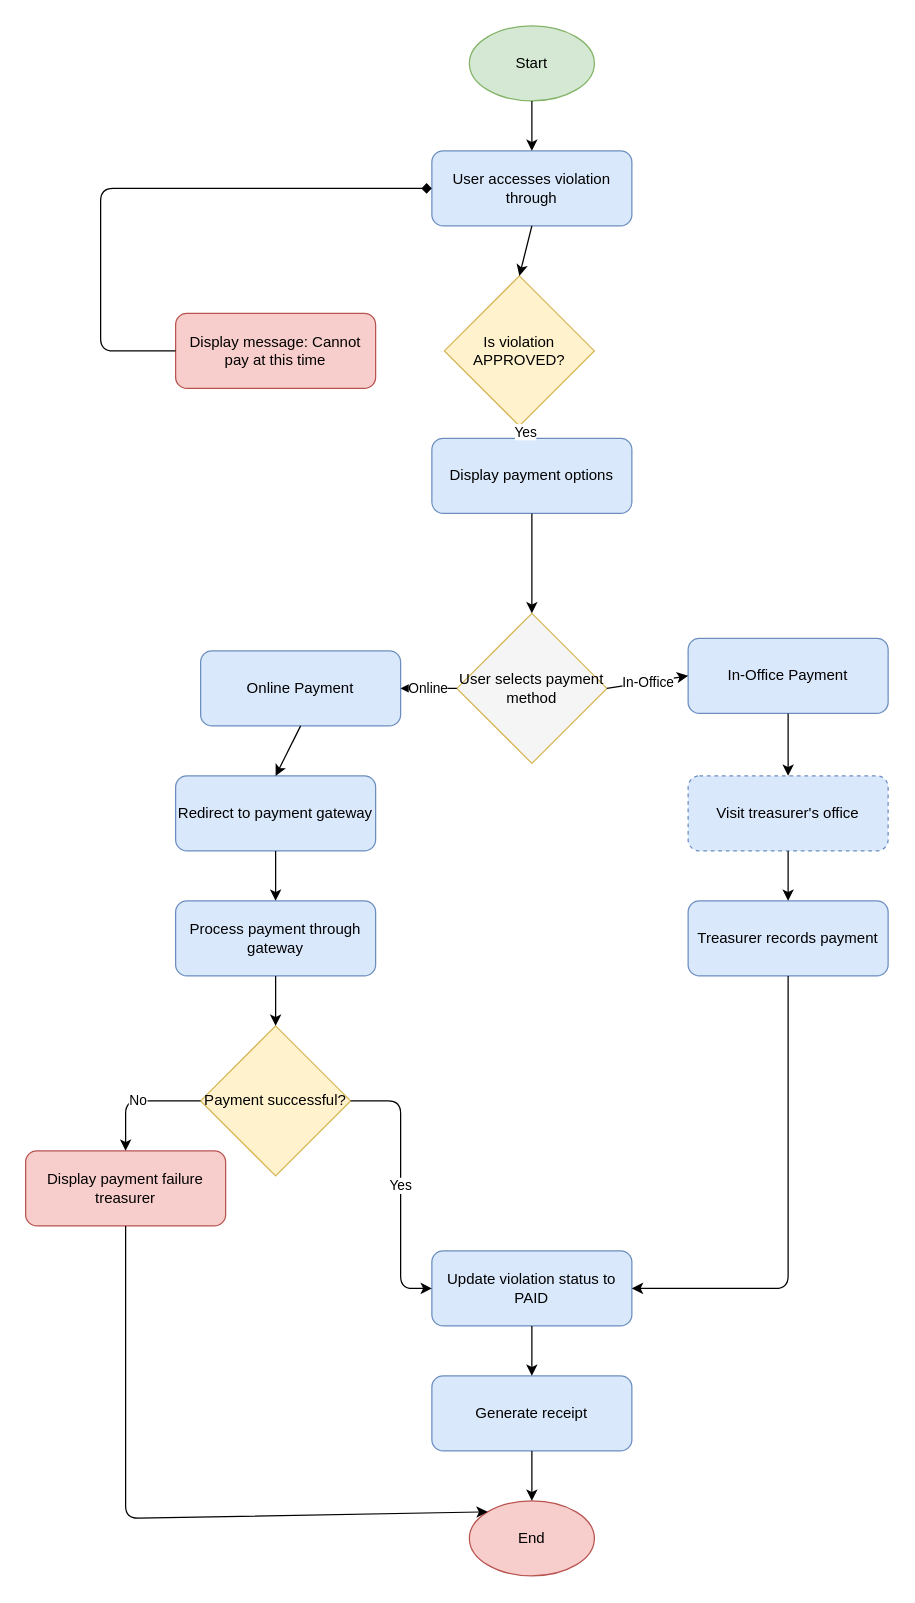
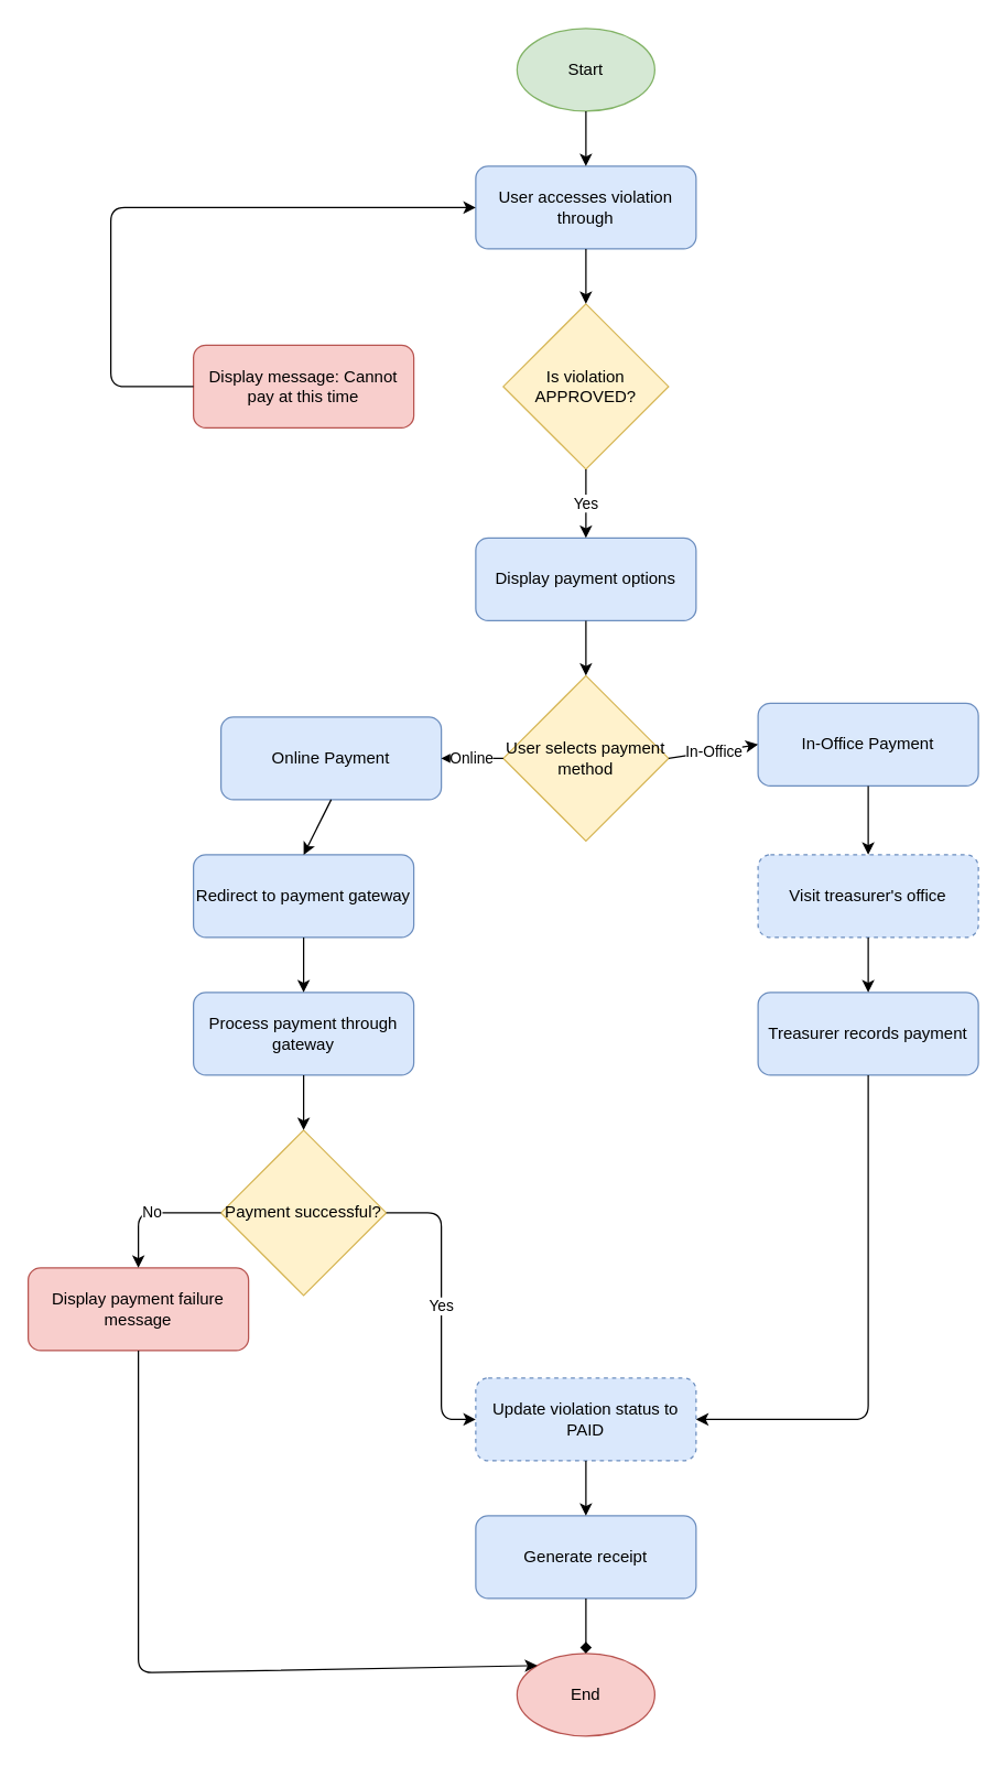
  <mxCell id="0" />
  <mxCell id="1" parent="0" />
  <mxCell id="2" value="Start" style="ellipse;whiteSpace=wrap;html=1;fillColor=#d5e8d4;strokeColor=#82b366;" vertex="1" parent="1"><mxGeometry x="375" y="20" width="100" height="60" as="geometry" /></mxCell>
  <mxCell id="3" value="User accesses violation through" style="rounded=1;whiteSpace=wrap;html=1;fillColor=#dae8fc;strokeColor=#6c8ebf;" vertex="1" parent="1"><mxGeometry x="345" y="120" width="160" height="60" as="geometry" /></mxCell>
- <mxCell id="4" value="Is violation APPROVED?" style="rhombus;whiteSpace=wrap;html=1;fillColor=#fff2cc;strokeColor=#d6b656;" vertex="1" parent="1"><mxGeometry x="355" y="220" width="120" height="120" as="geometry" /></mxCell>
+ <mxCell id="4" value="Is violation APPROVED?" style="rhombus;whiteSpace=wrap;html=1;fillColor=#fff2cc;strokeColor=#d6b656;" vertex="1" parent="1"><mxGeometry x="365" y="220" width="120" height="120" as="geometry" /></mxCell>
  <mxCell id="5" value="Display message: Cannot pay at this time" style="rounded=1;whiteSpace=wrap;html=1;fillColor=#f8cecc;strokeColor=#b85450;" vertex="1" parent="1"><mxGeometry x="140" y="250" width="160" height="60" as="geometry" /></mxCell>
- <mxCell id="6" value="Display payment options" style="rounded=1;whiteSpace=wrap;html=1;fillColor=#dae8fc;strokeColor=#6c8ebf;" vertex="1" parent="1"><mxGeometry x="345" y="350" width="160" height="60" as="geometry" /></mxCell>
- <mxCell id="7" value="User selects payment method" style="rhombus;whiteSpace=wrap;html=1;fillColor=#f5f5f5;strokeColor=#d6b656;" vertex="1" parent="1"><mxGeometry x="365" y="490" width="120" height="120" as="geometry" /></mxCell>
+ <mxCell id="6" value="Display payment options" style="rounded=1;whiteSpace=wrap;html=1;fillColor=#dae8fc;strokeColor=#6c8ebf;" vertex="1" parent="1"><mxGeometry x="345" y="390" width="160" height="60" as="geometry" /></mxCell>
+ <mxCell id="7" value="User selects payment method" style="rhombus;whiteSpace=wrap;html=1;fillColor=#fff2cc;strokeColor=#d6b656;" vertex="1" parent="1"><mxGeometry x="365" y="490" width="120" height="120" as="geometry" /></mxCell>
  <mxCell id="8" value="Online Payment" style="rounded=1;whiteSpace=wrap;html=1;fillColor=#dae8fc;strokeColor=#6c8ebf;" vertex="1" parent="1"><mxGeometry x="160" y="520" width="160" height="60" as="geometry" /></mxCell>
  <mxCell id="9" value="In-Office Payment" style="rounded=1;whiteSpace=wrap;html=1;fillColor=#dae8fc;strokeColor=#6c8ebf;" vertex="1" parent="1"><mxGeometry x="550" y="510" width="160" height="60" as="geometry" /></mxCell>
  <mxCell id="10" value="Redirect to payment gateway" style="rounded=1;whiteSpace=wrap;html=1;fillColor=#dae8fc;strokeColor=#6c8ebf;" vertex="1" parent="1"><mxGeometry x="140" y="620" width="160" height="60" as="geometry" /></mxCell>
  <mxCell id="11" value="Visit treasurer's office" style="rounded=1;whiteSpace=wrap;html=1;fillColor=#dae8fc;strokeColor=#6c8ebf;dashed=1;" vertex="1" parent="1"><mxGeometry x="550" y="620" width="160" height="60" as="geometry" /></mxCell>
  <mxCell id="12" value="Process payment through gateway" style="rounded=1;whiteSpace=wrap;html=1;fillColor=#dae8fc;strokeColor=#6c8ebf;" vertex="1" parent="1"><mxGeometry x="140" y="720" width="160" height="60" as="geometry" /></mxCell>
  <mxCell id="13" value="Treasurer records payment" style="rounded=1;whiteSpace=wrap;html=1;fillColor=#dae8fc;strokeColor=#6c8ebf;" vertex="1" parent="1"><mxGeometry x="550" y="720" width="160" height="60" as="geometry" /></mxCell>
  <mxCell id="14" value="Payment successful?" style="rhombus;whiteSpace=wrap;html=1;fillColor=#fff2cc;strokeColor=#d6b656;" vertex="1" parent="1"><mxGeometry x="160" y="820" width="120" height="120" as="geometry" /></mxCell>
- <mxCell id="15" value="Display payment failure treasurer" style="rounded=1;whiteSpace=wrap;html=1;fillColor=#f8cecc;strokeColor=#b85450;" vertex="1" parent="1"><mxGeometry x="20" y="920" width="160" height="60" as="geometry" /></mxCell>
- <mxCell id="16" value="Update violation status to PAID" style="rounded=1;whiteSpace=wrap;html=1;fillColor=#dae8fc;strokeColor=#6c8ebf;" vertex="1" parent="1"><mxGeometry x="345" y="1000" width="160" height="60" as="geometry" /></mxCell>
+ <mxCell id="15" value="Display payment failure message" style="rounded=1;whiteSpace=wrap;html=1;fillColor=#f8cecc;strokeColor=#b85450;" vertex="1" parent="1"><mxGeometry x="20" y="920" width="160" height="60" as="geometry" /></mxCell>
+ <mxCell id="16" value="Update violation status to PAID" style="rounded=1;whiteSpace=wrap;html=1;fillColor=#dae8fc;strokeColor=#6c8ebf;dashed=1;" vertex="1" parent="1"><mxGeometry x="345" y="1000" width="160" height="60" as="geometry" /></mxCell>
  <mxCell id="17" value="Generate receipt" style="rounded=1;whiteSpace=wrap;html=1;fillColor=#dae8fc;strokeColor=#6c8ebf;" vertex="1" parent="1"><mxGeometry x="345" y="1100" width="160" height="60" as="geometry" /></mxCell>
  <mxCell id="18" value="End" style="ellipse;whiteSpace=wrap;html=1;fillColor=#f8cecc;strokeColor=#b85450;" vertex="1" parent="1"><mxGeometry x="375" y="1200" width="100" height="60" as="geometry" /></mxCell>
  <mxCell id="19" value="" style="endArrow=classic;html=1;exitX=0.5;exitY=1;exitDx=0;exitDy=0;entryX=0.5;entryY=0;entryDx=0;entryDy=0;" edge="1" parent="1" source="2" target="3"><mxGeometry width="50" height="50" relative="1" as="geometry"><mxPoint x="400" y="430" as="sourcePoint" /><mxPoint x="450" y="380" as="targetPoint" /></mxGeometry></mxCell>
  <mxCell id="20" value="" style="endArrow=classic;html=1;exitX=0.5;exitY=1;exitDx=0;exitDy=0;entryX=0.5;entryY=0;entryDx=0;entryDy=0;" edge="1" parent="1" source="3" target="4"><mxGeometry width="50" height="50" relative="1" as="geometry"><mxPoint x="400" y="430" as="sourcePoint" /><mxPoint x="450" y="380" as="targetPoint" /></mxGeometry></mxCell>
  <mxCell id="21" value="Yes" style="endArrow=classic;html=1;exitX=0.5;exitY=1;exitDx=0;exitDy=0;entryX=0.5;entryY=0;entryDx=0;entryDy=0;" edge="1" parent="1" source="4" target="6"><mxGeometry width="50" height="50" relative="1" as="geometry"><mxPoint x="400" y="430" as="sourcePoint" /><mxPoint x="450" y="380" as="targetPoint" /></mxGeometry></mxCell>
  <mxCell id="22" value="" style="endArrow=classic;html=1;exitX=0.5;exitY=1;exitDx=0;exitDy=0;entryX=0.5;entryY=0;entryDx=0;entryDy=0;" edge="1" parent="1" source="6" target="7"><mxGeometry width="50" height="50" relative="1" as="geometry"><mxPoint x="400" y="430" as="sourcePoint" /><mxPoint x="450" y="380" as="targetPoint" /></mxGeometry></mxCell>
  <mxCell id="23" value="Online" style="endArrow=classic;html=1;exitX=0;exitY=0.5;exitDx=0;exitDy=0;entryX=1;entryY=0.5;entryDx=0;entryDy=0;" edge="1" parent="1" source="7" target="8"><mxGeometry width="50" height="50" relative="1" as="geometry"><mxPoint x="400" y="430" as="sourcePoint" /><mxPoint x="450" y="380" as="targetPoint" /></mxGeometry></mxCell>
  <mxCell id="24" value="In-Office" style="endArrow=classic;html=1;exitX=1;exitY=0.5;exitDx=0;exitDy=0;entryX=0;entryY=0.5;entryDx=0;entryDy=0;" edge="1" parent="1" source="7" target="9"><mxGeometry width="50" height="50" relative="1" as="geometry"><mxPoint x="400" y="430" as="sourcePoint" /><mxPoint x="450" y="380" as="targetPoint" /></mxGeometry></mxCell>
  <mxCell id="25" value="" style="endArrow=classic;html=1;exitX=0.5;exitY=1;exitDx=0;exitDy=0;entryX=0.5;entryY=0;entryDx=0;entryDy=0;" edge="1" parent="1" source="8" target="10"><mxGeometry width="50" height="50" relative="1" as="geometry"><mxPoint x="400" y="630" as="sourcePoint" /><mxPoint x="450" y="580" as="targetPoint" /></mxGeometry></mxCell>
  <mxCell id="26" value="" style="endArrow=classic;html=1;exitX=0.5;exitY=1;exitDx=0;exitDy=0;entryX=0.5;entryY=0;entryDx=0;entryDy=0;" edge="1" parent="1" source="9" target="11"><mxGeometry width="50" height="50" relative="1" as="geometry"><mxPoint x="400" y="630" as="sourcePoint" /><mxPoint x="450" y="580" as="targetPoint" /></mxGeometry></mxCell>
  <mxCell id="27" value="" style="endArrow=classic;html=1;exitX=0.5;exitY=1;exitDx=0;exitDy=0;entryX=0.5;entryY=0;entryDx=0;entryDy=0;" edge="1" parent="1" source="10" target="12"><mxGeometry width="50" height="50" relative="1" as="geometry"><mxPoint x="400" y="630" as="sourcePoint" /><mxPoint x="450" y="580" as="targetPoint" /></mxGeometry></mxCell>
  <mxCell id="28" value="" style="endArrow=classic;html=1;exitX=0.5;exitY=1;exitDx=0;exitDy=0;entryX=0.5;entryY=0;entryDx=0;entryDy=0;" edge="1" parent="1" source="11" target="13"><mxGeometry width="50" height="50" relative="1" as="geometry"><mxPoint x="400" y="630" as="sourcePoint" /><mxPoint x="450" y="580" as="targetPoint" /></mxGeometry></mxCell>
  <mxCell id="29" value="" style="endArrow=classic;html=1;exitX=0.5;exitY=1;exitDx=0;exitDy=0;entryX=0.5;entryY=0;entryDx=0;entryDy=0;" edge="1" parent="1" source="12" target="14"><mxGeometry width="50" height="50" relative="1" as="geometry"><mxPoint x="400" y="630" as="sourcePoint" /><mxPoint x="450" y="580" as="targetPoint" /></mxGeometry></mxCell>
  <mxCell id="30" value="No" style="endArrow=classic;html=1;exitX=0;exitY=0.5;exitDx=0;exitDy=0;entryX=0.5;entryY=0;entryDx=0;entryDy=0;" edge="1" parent="1" source="14" target="15"><mxGeometry width="50" height="50" relative="1" as="geometry"><mxPoint x="400" y="630" as="sourcePoint" /><mxPoint x="450" y="580" as="targetPoint" /><Array as="points"><mxPoint x="100" y="880" /></Array></mxGeometry></mxCell>
  <mxCell id="31" value="Yes" style="endArrow=classic;html=1;exitX=1;exitY=0.5;exitDx=0;exitDy=0;entryX=0;entryY=0.5;entryDx=0;entryDy=0;" edge="1" parent="1" source="14" target="16"><mxGeometry width="50" height="50" relative="1" as="geometry"><mxPoint x="400" y="930" as="sourcePoint" /><mxPoint x="450" y="880" as="targetPoint" /><Array as="points"><mxPoint x="320" y="880" /><mxPoint x="320" y="1030" /></Array></mxGeometry></mxCell>
  <mxCell id="32" value="" style="endArrow=classic;html=1;exitX=0.5;exitY=1;exitDx=0;exitDy=0;entryX=1;entryY=0.5;entryDx=0;entryDy=0;" edge="1" parent="1" source="13" target="16"><mxGeometry width="50" height="50" relative="1" as="geometry"><mxPoint x="400" y="930" as="sourcePoint" /><mxPoint x="450" y="880" as="targetPoint" /><Array as="points"><mxPoint x="630" y="1030" /></Array></mxGeometry></mxCell>
  <mxCell id="33" value="" style="endArrow=classic;html=1;exitX=0.5;exitY=1;exitDx=0;exitDy=0;entryX=0.5;entryY=0;entryDx=0;entryDy=0;" edge="1" parent="1" source="16" target="17"><mxGeometry width="50" height="50" relative="1" as="geometry"><mxPoint x="400" y="930" as="sourcePoint" /><mxPoint x="450" y="880" as="targetPoint" /></mxGeometry></mxCell>
- <mxCell id="34" value="" style="endArrow=classic;html=1;exitX=0.5;exitY=1;exitDx=0;exitDy=0;entryX=0.5;entryY=0;entryDx=0;entryDy=0;" edge="1" parent="1" source="17" target="18"><mxGeometry width="50" height="50" relative="1" as="geometry"><mxPoint x="400" y="930" as="sourcePoint" /><mxPoint x="450" y="880" as="targetPoint" /></mxGeometry></mxCell>
+ <mxCell id="34" value="" style="endArrow=diamond;html=1;exitX=0.5;exitY=1;exitDx=0;exitDy=0;entryX=0.5;entryY=0;entryDx=0;entryDy=0;" edge="1" parent="1" source="17" target="18"><mxGeometry width="50" height="50" relative="1" as="geometry"><mxPoint x="400" y="930" as="sourcePoint" /><mxPoint x="450" y="880" as="targetPoint" /></mxGeometry></mxCell>
  <mxCell id="35" value="" style="endArrow=classic;html=1;exitX=0.5;exitY=1;exitDx=0;exitDy=0;entryX=0;entryY=0;entryDx=0;entryDy=0;" edge="1" parent="1" source="15" target="18"><mxGeometry width="50" height="50" relative="1" as="geometry"><mxPoint x="400" y="1030" as="sourcePoint" /><mxPoint x="450" y="980" as="targetPoint" /><Array as="points"><mxPoint x="100" y="1160" /><mxPoint x="100" y="1214" /></Array></mxGeometry></mxCell>
- <mxCell id="36" value="" style="endArrow=diamond;html=1;exitX=0;exitY=0.5;exitDx=0;exitDy=0;entryX=0;entryY=0.5;entryDx=0;entryDy=0;" edge="1" parent="1" source="5" target="3"><mxGeometry width="50" height="50" relative="1" as="geometry"><mxPoint x="400" y="630" as="sourcePoint" /><mxPoint x="450" y="580" as="targetPoint" /><Array as="points"><mxPoint x="80" y="280" /><mxPoint x="80" y="150" /></Array></mxGeometry></mxCell>
+ <mxCell id="36" value="" style="endArrow=classic;html=1;exitX=0;exitY=0.5;exitDx=0;exitDy=0;entryX=0;entryY=0.5;entryDx=0;entryDy=0;" edge="1" parent="1" source="5" target="3"><mxGeometry width="50" height="50" relative="1" as="geometry"><mxPoint x="400" y="630" as="sourcePoint" /><mxPoint x="450" y="580" as="targetPoint" /><Array as="points"><mxPoint x="80" y="280" /><mxPoint x="80" y="150" /></Array></mxGeometry></mxCell>
